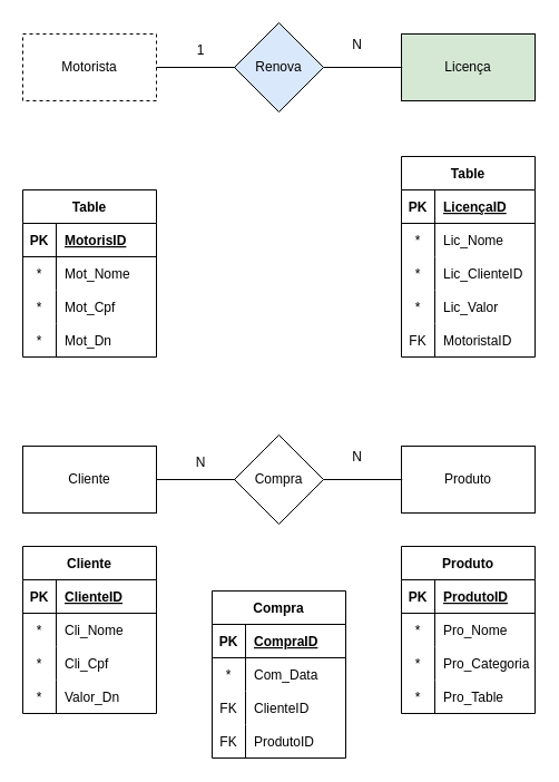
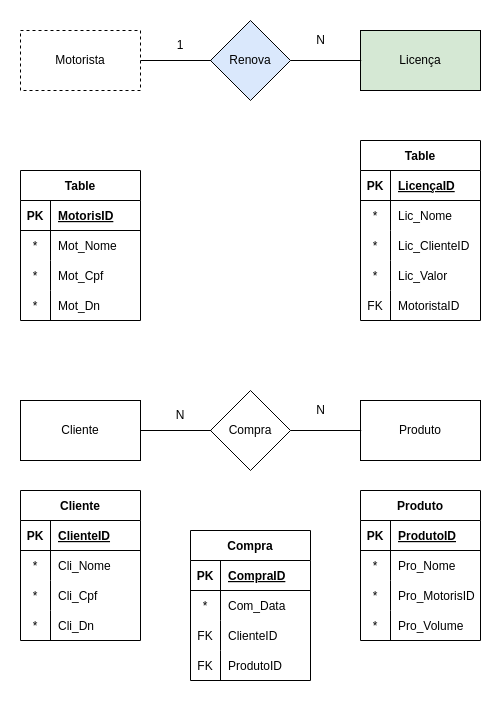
  <mxCell id="0" />
  <mxCell id="1" parent="0" />
  <mxCell id="2" value="Motorista" style="rounded=0;whiteSpace=wrap;html=1;dashed=1;" vertex="1" parent="1"><mxGeometry x="20" y="30" width="120" height="60" as="geometry" /></mxCell>
  <mxCell id="3" value="Renova" style="rhombus;whiteSpace=wrap;html=1;fillColor=#dae8fc;" vertex="1" parent="1"><mxGeometry x="210" y="20" width="80" height="80" as="geometry" /></mxCell>
  <mxCell id="4" value="Licença" style="rounded=0;whiteSpace=wrap;html=1;fillColor=#d5e8d4;" vertex="1" parent="1"><mxGeometry x="360" y="30" width="120" height="60" as="geometry" /></mxCell>
  <mxCell id="5" value="" style="endArrow=none;html=1;rounded=0;" edge="1" parent="1" source="3"><mxGeometry width="50" height="50" relative="1" as="geometry"><mxPoint x="290" y="110" as="sourcePoint" /><mxPoint x="360.711" y="60" as="targetPoint" /></mxGeometry></mxCell>
  <mxCell id="6" value="" style="endArrow=none;html=1;rounded=0;" edge="1" parent="1" source="2"><mxGeometry width="50" height="50" relative="1" as="geometry"><mxPoint x="140" y="110" as="sourcePoint" /><mxPoint x="210.711" y="60" as="targetPoint" /></mxGeometry></mxCell>
  <mxCell id="7" value="1" style="text;html=1;strokeColor=none;fillColor=none;align=center;verticalAlign=middle;whiteSpace=wrap;rounded=0;" vertex="1" parent="1"><mxGeometry x="150" y="30" width="60" height="30" as="geometry" /></mxCell>
  <mxCell id="8" value="N" style="text;html=1;align=center;verticalAlign=middle;resizable=0;points=[];autosize=1;strokeColor=none;fillColor=none;" vertex="1" parent="1"><mxGeometry x="305" y="25" width="30" height="30" as="geometry" /></mxCell>
  <mxCell id="9" value="Table" style="shape=table;startSize=30;container=1;collapsible=1;childLayout=tableLayout;fixedRows=1;rowLines=0;fontStyle=1;align=center;resizeLast=1;" vertex="1" parent="1"><mxGeometry x="360" y="140" width="120" height="180" as="geometry" /></mxCell>
  <mxCell id="10" value="" style="shape=tableRow;horizontal=0;startSize=0;swimlaneHead=0;swimlaneBody=0;fillColor=none;collapsible=0;dropTarget=0;points=[[0,0.5],[1,0.5]];portConstraint=eastwest;top=0;left=0;right=0;bottom=1;" vertex="1" parent="9"><mxGeometry y="30" width="120" height="30" as="geometry" /></mxCell>
  <mxCell id="11" value="PK" style="shape=partialRectangle;connectable=0;fillColor=none;top=0;left=0;bottom=0;right=0;fontStyle=1;overflow=hidden;" vertex="1" parent="10"><mxGeometry width="30" height="30" as="geometry"><mxRectangle width="30" height="30" as="alternateBounds" /></mxGeometry></mxCell>
  <mxCell id="12" value="LicençaID" style="shape=partialRectangle;connectable=0;fillColor=none;top=0;left=0;bottom=0;right=0;align=left;spacingLeft=6;fontStyle=5;overflow=hidden;" vertex="1" parent="10"><mxGeometry x="30" width="90" height="30" as="geometry"><mxRectangle width="90" height="30" as="alternateBounds" /></mxGeometry></mxCell>
  <mxCell id="13" value="" style="shape=tableRow;horizontal=0;startSize=0;swimlaneHead=0;swimlaneBody=0;fillColor=none;collapsible=0;dropTarget=0;points=[[0,0.5],[1,0.5]];portConstraint=eastwest;top=0;left=0;right=0;bottom=0;" vertex="1" parent="9"><mxGeometry y="60" width="120" height="30" as="geometry" /></mxCell>
  <mxCell id="14" value="*" style="shape=partialRectangle;connectable=0;fillColor=none;top=0;left=0;bottom=0;right=0;editable=1;overflow=hidden;" vertex="1" parent="13"><mxGeometry width="30" height="30" as="geometry"><mxRectangle width="30" height="30" as="alternateBounds" /></mxGeometry></mxCell>
  <mxCell id="15" value="Lic_Nome" style="shape=partialRectangle;connectable=0;fillColor=none;top=0;left=0;bottom=0;right=0;align=left;spacingLeft=6;overflow=hidden;" vertex="1" parent="13"><mxGeometry x="30" width="90" height="30" as="geometry"><mxRectangle width="90" height="30" as="alternateBounds" /></mxGeometry></mxCell>
  <mxCell id="16" value="" style="shape=tableRow;horizontal=0;startSize=0;swimlaneHead=0;swimlaneBody=0;fillColor=none;collapsible=0;dropTarget=0;points=[[0,0.5],[1,0.5]];portConstraint=eastwest;top=0;left=0;right=0;bottom=0;" vertex="1" parent="9"><mxGeometry y="90" width="120" height="30" as="geometry" /></mxCell>
  <mxCell id="17" value="*" style="shape=partialRectangle;connectable=0;fillColor=none;top=0;left=0;bottom=0;right=0;editable=1;overflow=hidden;" vertex="1" parent="16"><mxGeometry width="30" height="30" as="geometry"><mxRectangle width="30" height="30" as="alternateBounds" /></mxGeometry></mxCell>
  <mxCell id="18" value="Lic_ClienteID" style="shape=partialRectangle;connectable=0;fillColor=none;top=0;left=0;bottom=0;right=0;align=left;spacingLeft=6;overflow=hidden;" vertex="1" parent="16"><mxGeometry x="30" width="90" height="30" as="geometry"><mxRectangle width="90" height="30" as="alternateBounds" /></mxGeometry></mxCell>
  <mxCell id="19" value="" style="shape=tableRow;horizontal=0;startSize=0;swimlaneHead=0;swimlaneBody=0;fillColor=none;collapsible=0;dropTarget=0;points=[[0,0.5],[1,0.5]];portConstraint=eastwest;top=0;left=0;right=0;bottom=0;" vertex="1" parent="9"><mxGeometry y="120" width="120" height="30" as="geometry" /></mxCell>
  <mxCell id="20" value="*" style="shape=partialRectangle;connectable=0;fillColor=none;top=0;left=0;bottom=0;right=0;editable=1;overflow=hidden;" vertex="1" parent="19"><mxGeometry width="30" height="30" as="geometry"><mxRectangle width="30" height="30" as="alternateBounds" /></mxGeometry></mxCell>
  <mxCell id="21" value="Lic_Valor" style="shape=partialRectangle;connectable=0;fillColor=none;top=0;left=0;bottom=0;right=0;align=left;spacingLeft=6;overflow=hidden;" vertex="1" parent="19"><mxGeometry x="30" width="90" height="30" as="geometry"><mxRectangle width="90" height="30" as="alternateBounds" /></mxGeometry></mxCell>
  <mxCell id="22" value="" style="shape=tableRow;horizontal=0;startSize=0;swimlaneHead=0;swimlaneBody=0;fillColor=none;collapsible=0;dropTarget=0;points=[[0,0.5],[1,0.5]];portConstraint=eastwest;top=0;left=0;right=0;bottom=0;" vertex="1" parent="9"><mxGeometry y="150" width="120" height="30" as="geometry" /></mxCell>
  <mxCell id="23" value="FK" style="shape=partialRectangle;connectable=0;fillColor=none;top=0;left=0;bottom=0;right=0;editable=1;overflow=hidden;" vertex="1" parent="22"><mxGeometry width="30" height="30" as="geometry"><mxRectangle width="30" height="30" as="alternateBounds" /></mxGeometry></mxCell>
  <mxCell id="24" value="MotoristaID" style="shape=partialRectangle;connectable=0;fillColor=none;top=0;left=0;bottom=0;right=0;align=left;spacingLeft=6;overflow=hidden;" vertex="1" parent="22"><mxGeometry x="30" width="90" height="30" as="geometry"><mxRectangle width="90" height="30" as="alternateBounds" /></mxGeometry></mxCell>
  <mxCell id="25" value="Table" style="shape=table;startSize=30;container=1;collapsible=1;childLayout=tableLayout;fixedRows=1;rowLines=0;fontStyle=1;align=center;resizeLast=1;" vertex="1" parent="1"><mxGeometry x="20" y="170" width="120" height="150" as="geometry" /></mxCell>
  <mxCell id="26" value="" style="shape=tableRow;horizontal=0;startSize=0;swimlaneHead=0;swimlaneBody=0;fillColor=none;collapsible=0;dropTarget=0;points=[[0,0.5],[1,0.5]];portConstraint=eastwest;top=0;left=0;right=0;bottom=1;" vertex="1" parent="25"><mxGeometry y="30" width="120" height="30" as="geometry" /></mxCell>
  <mxCell id="27" value="PK" style="shape=partialRectangle;connectable=0;fillColor=none;top=0;left=0;bottom=0;right=0;fontStyle=1;overflow=hidden;" vertex="1" parent="26"><mxGeometry width="30" height="30" as="geometry"><mxRectangle width="30" height="30" as="alternateBounds" /></mxGeometry></mxCell>
  <mxCell id="28" value="MotorisID" style="shape=partialRectangle;connectable=0;fillColor=none;top=0;left=0;bottom=0;right=0;align=left;spacingLeft=6;fontStyle=5;overflow=hidden;" vertex="1" parent="26"><mxGeometry x="30" width="90" height="30" as="geometry"><mxRectangle width="90" height="30" as="alternateBounds" /></mxGeometry></mxCell>
  <mxCell id="29" value="" style="shape=tableRow;horizontal=0;startSize=0;swimlaneHead=0;swimlaneBody=0;fillColor=none;collapsible=0;dropTarget=0;points=[[0,0.5],[1,0.5]];portConstraint=eastwest;top=0;left=0;right=0;bottom=0;" vertex="1" parent="25"><mxGeometry y="60" width="120" height="30" as="geometry" /></mxCell>
  <mxCell id="30" value="*" style="shape=partialRectangle;connectable=0;fillColor=none;top=0;left=0;bottom=0;right=0;editable=1;overflow=hidden;" vertex="1" parent="29"><mxGeometry width="30" height="30" as="geometry"><mxRectangle width="30" height="30" as="alternateBounds" /></mxGeometry></mxCell>
  <mxCell id="31" value="Mot_Nome" style="shape=partialRectangle;connectable=0;fillColor=none;top=0;left=0;bottom=0;right=0;align=left;spacingLeft=6;overflow=hidden;" vertex="1" parent="29"><mxGeometry x="30" width="90" height="30" as="geometry"><mxRectangle width="90" height="30" as="alternateBounds" /></mxGeometry></mxCell>
  <mxCell id="32" value="" style="shape=tableRow;horizontal=0;startSize=0;swimlaneHead=0;swimlaneBody=0;fillColor=none;collapsible=0;dropTarget=0;points=[[0,0.5],[1,0.5]];portConstraint=eastwest;top=0;left=0;right=0;bottom=0;" vertex="1" parent="25"><mxGeometry y="90" width="120" height="30" as="geometry" /></mxCell>
  <mxCell id="33" value="*" style="shape=partialRectangle;connectable=0;fillColor=none;top=0;left=0;bottom=0;right=0;editable=1;overflow=hidden;" vertex="1" parent="32"><mxGeometry width="30" height="30" as="geometry"><mxRectangle width="30" height="30" as="alternateBounds" /></mxGeometry></mxCell>
  <mxCell id="34" value="Mot_Cpf" style="shape=partialRectangle;connectable=0;fillColor=none;top=0;left=0;bottom=0;right=0;align=left;spacingLeft=6;overflow=hidden;" vertex="1" parent="32"><mxGeometry x="30" width="90" height="30" as="geometry"><mxRectangle width="90" height="30" as="alternateBounds" /></mxGeometry></mxCell>
  <mxCell id="35" value="" style="shape=tableRow;horizontal=0;startSize=0;swimlaneHead=0;swimlaneBody=0;fillColor=none;collapsible=0;dropTarget=0;points=[[0,0.5],[1,0.5]];portConstraint=eastwest;top=0;left=0;right=0;bottom=0;" vertex="1" parent="25"><mxGeometry y="120" width="120" height="30" as="geometry" /></mxCell>
  <mxCell id="36" value="*" style="shape=partialRectangle;connectable=0;fillColor=none;top=0;left=0;bottom=0;right=0;editable=1;overflow=hidden;" vertex="1" parent="35"><mxGeometry width="30" height="30" as="geometry"><mxRectangle width="30" height="30" as="alternateBounds" /></mxGeometry></mxCell>
  <mxCell id="37" value="Mot_Dn" style="shape=partialRectangle;connectable=0;fillColor=none;top=0;left=0;bottom=0;right=0;align=left;spacingLeft=6;overflow=hidden;" vertex="1" parent="35"><mxGeometry x="30" width="90" height="30" as="geometry"><mxRectangle width="90" height="30" as="alternateBounds" /></mxGeometry></mxCell>
  <mxCell id="38" value="Cliente" style="rounded=0;whiteSpace=wrap;html=1;" vertex="1" parent="1"><mxGeometry x="20" y="400" width="120" height="60" as="geometry" /></mxCell>
  <mxCell id="39" value="Compra" style="rhombus;whiteSpace=wrap;html=1;" vertex="1" parent="1"><mxGeometry x="210" y="390" width="80" height="80" as="geometry" /></mxCell>
  <mxCell id="40" value="Produto" style="rounded=0;whiteSpace=wrap;html=1;" vertex="1" parent="1"><mxGeometry x="360" y="400" width="120" height="60" as="geometry" /></mxCell>
  <mxCell id="41" value="" style="endArrow=none;html=1;rounded=0;" edge="1" parent="1" source="39"><mxGeometry width="50" height="50" relative="1" as="geometry"><mxPoint x="290" y="480" as="sourcePoint" /><mxPoint x="360.711" y="430" as="targetPoint" /></mxGeometry></mxCell>
  <mxCell id="42" value="" style="endArrow=none;html=1;rounded=0;" edge="1" parent="1" source="38"><mxGeometry width="50" height="50" relative="1" as="geometry"><mxPoint x="140" y="480" as="sourcePoint" /><mxPoint x="210.711" y="430" as="targetPoint" /></mxGeometry></mxCell>
  <mxCell id="43" value="N" style="text;html=1;strokeColor=none;fillColor=none;align=center;verticalAlign=middle;whiteSpace=wrap;rounded=0;" vertex="1" parent="1"><mxGeometry x="150" y="400" width="60" height="30" as="geometry" /></mxCell>
  <mxCell id="44" value="N" style="text;html=1;align=center;verticalAlign=middle;resizable=0;points=[];autosize=1;strokeColor=none;fillColor=none;" vertex="1" parent="1"><mxGeometry x="305" y="395" width="30" height="30" as="geometry" /></mxCell>
  <mxCell id="45" value="Cliente" style="shape=table;startSize=30;container=1;collapsible=1;childLayout=tableLayout;fixedRows=1;rowLines=0;fontStyle=1;align=center;resizeLast=1;" vertex="1" parent="1"><mxGeometry x="20" y="490" width="120" height="150" as="geometry" /></mxCell>
  <mxCell id="46" value="" style="shape=tableRow;horizontal=0;startSize=0;swimlaneHead=0;swimlaneBody=0;fillColor=none;collapsible=0;dropTarget=0;points=[[0,0.5],[1,0.5]];portConstraint=eastwest;top=0;left=0;right=0;bottom=1;" vertex="1" parent="45"><mxGeometry y="30" width="120" height="30" as="geometry" /></mxCell>
  <mxCell id="47" value="PK" style="shape=partialRectangle;connectable=0;fillColor=none;top=0;left=0;bottom=0;right=0;fontStyle=1;overflow=hidden;" vertex="1" parent="46"><mxGeometry width="30" height="30" as="geometry"><mxRectangle width="30" height="30" as="alternateBounds" /></mxGeometry></mxCell>
  <mxCell id="48" value="ClienteID" style="shape=partialRectangle;connectable=0;fillColor=none;top=0;left=0;bottom=0;right=0;align=left;spacingLeft=6;fontStyle=5;overflow=hidden;" vertex="1" parent="46"><mxGeometry x="30" width="90" height="30" as="geometry"><mxRectangle width="90" height="30" as="alternateBounds" /></mxGeometry></mxCell>
  <mxCell id="49" value="" style="shape=tableRow;horizontal=0;startSize=0;swimlaneHead=0;swimlaneBody=0;fillColor=none;collapsible=0;dropTarget=0;points=[[0,0.5],[1,0.5]];portConstraint=eastwest;top=0;left=0;right=0;bottom=0;" vertex="1" parent="45"><mxGeometry y="60" width="120" height="30" as="geometry" /></mxCell>
  <mxCell id="50" value="*" style="shape=partialRectangle;connectable=0;fillColor=none;top=0;left=0;bottom=0;right=0;editable=1;overflow=hidden;" vertex="1" parent="49"><mxGeometry width="30" height="30" as="geometry"><mxRectangle width="30" height="30" as="alternateBounds" /></mxGeometry></mxCell>
  <mxCell id="51" value="Cli_Nome" style="shape=partialRectangle;connectable=0;fillColor=none;top=0;left=0;bottom=0;right=0;align=left;spacingLeft=6;overflow=hidden;" vertex="1" parent="49"><mxGeometry x="30" width="90" height="30" as="geometry"><mxRectangle width="90" height="30" as="alternateBounds" /></mxGeometry></mxCell>
  <mxCell id="52" value="" style="shape=tableRow;horizontal=0;startSize=0;swimlaneHead=0;swimlaneBody=0;fillColor=none;collapsible=0;dropTarget=0;points=[[0,0.5],[1,0.5]];portConstraint=eastwest;top=0;left=0;right=0;bottom=0;" vertex="1" parent="45"><mxGeometry y="90" width="120" height="30" as="geometry" /></mxCell>
  <mxCell id="53" value="*" style="shape=partialRectangle;connectable=0;fillColor=none;top=0;left=0;bottom=0;right=0;editable=1;overflow=hidden;" vertex="1" parent="52"><mxGeometry width="30" height="30" as="geometry"><mxRectangle width="30" height="30" as="alternateBounds" /></mxGeometry></mxCell>
  <mxCell id="54" value="Cli_Cpf" style="shape=partialRectangle;connectable=0;fillColor=none;top=0;left=0;bottom=0;right=0;align=left;spacingLeft=6;overflow=hidden;" vertex="1" parent="52"><mxGeometry x="30" width="90" height="30" as="geometry"><mxRectangle width="90" height="30" as="alternateBounds" /></mxGeometry></mxCell>
  <mxCell id="55" value="" style="shape=tableRow;horizontal=0;startSize=0;swimlaneHead=0;swimlaneBody=0;fillColor=none;collapsible=0;dropTarget=0;points=[[0,0.5],[1,0.5]];portConstraint=eastwest;top=0;left=0;right=0;bottom=0;" vertex="1" parent="45"><mxGeometry y="120" width="120" height="30" as="geometry" /></mxCell>
  <mxCell id="56" value="*" style="shape=partialRectangle;connectable=0;fillColor=none;top=0;left=0;bottom=0;right=0;editable=1;overflow=hidden;" vertex="1" parent="55"><mxGeometry width="30" height="30" as="geometry"><mxRectangle width="30" height="30" as="alternateBounds" /></mxGeometry></mxCell>
- <mxCell id="57" value="Valor_Dn" style="shape=partialRectangle;connectable=0;fillColor=none;top=0;left=0;bottom=0;right=0;align=left;spacingLeft=6;overflow=hidden;" vertex="1" parent="55"><mxGeometry x="30" width="90" height="30" as="geometry"><mxRectangle width="90" height="30" as="alternateBounds" /></mxGeometry></mxCell>
+ <mxCell id="57" value="Cli_Dn" style="shape=partialRectangle;connectable=0;fillColor=none;top=0;left=0;bottom=0;right=0;align=left;spacingLeft=6;overflow=hidden;" vertex="1" parent="55"><mxGeometry x="30" width="90" height="30" as="geometry"><mxRectangle width="90" height="30" as="alternateBounds" /></mxGeometry></mxCell>
  <mxCell id="58" value="Produto" style="shape=table;startSize=30;container=1;collapsible=1;childLayout=tableLayout;fixedRows=1;rowLines=0;fontStyle=1;align=center;resizeLast=1;" vertex="1" parent="1"><mxGeometry x="360" y="490" width="120" height="150" as="geometry" /></mxCell>
  <mxCell id="59" value="" style="shape=tableRow;horizontal=0;startSize=0;swimlaneHead=0;swimlaneBody=0;fillColor=none;collapsible=0;dropTarget=0;points=[[0,0.5],[1,0.5]];portConstraint=eastwest;top=0;left=0;right=0;bottom=1;" vertex="1" parent="58"><mxGeometry y="30" width="120" height="30" as="geometry" /></mxCell>
  <mxCell id="60" value="PK" style="shape=partialRectangle;connectable=0;fillColor=none;top=0;left=0;bottom=0;right=0;fontStyle=1;overflow=hidden;" vertex="1" parent="59"><mxGeometry width="30" height="30" as="geometry"><mxRectangle width="30" height="30" as="alternateBounds" /></mxGeometry></mxCell>
  <mxCell id="61" value="ProdutoID" style="shape=partialRectangle;connectable=0;fillColor=none;top=0;left=0;bottom=0;right=0;align=left;spacingLeft=6;fontStyle=5;overflow=hidden;" vertex="1" parent="59"><mxGeometry x="30" width="90" height="30" as="geometry"><mxRectangle width="90" height="30" as="alternateBounds" /></mxGeometry></mxCell>
  <mxCell id="62" value="" style="shape=tableRow;horizontal=0;startSize=0;swimlaneHead=0;swimlaneBody=0;fillColor=none;collapsible=0;dropTarget=0;points=[[0,0.5],[1,0.5]];portConstraint=eastwest;top=0;left=0;right=0;bottom=0;" vertex="1" parent="58"><mxGeometry y="60" width="120" height="30" as="geometry" /></mxCell>
  <mxCell id="63" value="*" style="shape=partialRectangle;connectable=0;fillColor=none;top=0;left=0;bottom=0;right=0;editable=1;overflow=hidden;" vertex="1" parent="62"><mxGeometry width="30" height="30" as="geometry"><mxRectangle width="30" height="30" as="alternateBounds" /></mxGeometry></mxCell>
  <mxCell id="64" value="Pro_Nome" style="shape=partialRectangle;connectable=0;fillColor=none;top=0;left=0;bottom=0;right=0;align=left;spacingLeft=6;overflow=hidden;" vertex="1" parent="62"><mxGeometry x="30" width="90" height="30" as="geometry"><mxRectangle width="90" height="30" as="alternateBounds" /></mxGeometry></mxCell>
  <mxCell id="65" value="" style="shape=tableRow;horizontal=0;startSize=0;swimlaneHead=0;swimlaneBody=0;fillColor=none;collapsible=0;dropTarget=0;points=[[0,0.5],[1,0.5]];portConstraint=eastwest;top=0;left=0;right=0;bottom=0;" vertex="1" parent="58"><mxGeometry y="90" width="120" height="30" as="geometry" /></mxCell>
  <mxCell id="66" value="*" style="shape=partialRectangle;connectable=0;fillColor=none;top=0;left=0;bottom=0;right=0;editable=1;overflow=hidden;" vertex="1" parent="65"><mxGeometry width="30" height="30" as="geometry"><mxRectangle width="30" height="30" as="alternateBounds" /></mxGeometry></mxCell>
- <mxCell id="67" value="Pro_Categoria" style="shape=partialRectangle;connectable=0;fillColor=none;top=0;left=0;bottom=0;right=0;align=left;spacingLeft=6;overflow=hidden;" vertex="1" parent="65"><mxGeometry x="30" width="90" height="30" as="geometry"><mxRectangle width="90" height="30" as="alternateBounds" /></mxGeometry></mxCell>
+ <mxCell id="67" value="Pro_MotorisID" style="shape=partialRectangle;connectable=0;fillColor=none;top=0;left=0;bottom=0;right=0;align=left;spacingLeft=6;overflow=hidden;" vertex="1" parent="65"><mxGeometry x="30" width="90" height="30" as="geometry"><mxRectangle width="90" height="30" as="alternateBounds" /></mxGeometry></mxCell>
  <mxCell id="68" value="" style="shape=tableRow;horizontal=0;startSize=0;swimlaneHead=0;swimlaneBody=0;fillColor=none;collapsible=0;dropTarget=0;points=[[0,0.5],[1,0.5]];portConstraint=eastwest;top=0;left=0;right=0;bottom=0;" vertex="1" parent="58"><mxGeometry y="120" width="120" height="30" as="geometry" /></mxCell>
  <mxCell id="69" value="*" style="shape=partialRectangle;connectable=0;fillColor=none;top=0;left=0;bottom=0;right=0;editable=1;overflow=hidden;" vertex="1" parent="68"><mxGeometry width="30" height="30" as="geometry"><mxRectangle width="30" height="30" as="alternateBounds" /></mxGeometry></mxCell>
- <mxCell id="70" value="Pro_Table" style="shape=partialRectangle;connectable=0;fillColor=none;top=0;left=0;bottom=0;right=0;align=left;spacingLeft=6;overflow=hidden;" vertex="1" parent="68"><mxGeometry x="30" width="90" height="30" as="geometry"><mxRectangle width="90" height="30" as="alternateBounds" /></mxGeometry></mxCell>
+ <mxCell id="70" value="Pro_Volume" style="shape=partialRectangle;connectable=0;fillColor=none;top=0;left=0;bottom=0;right=0;align=left;spacingLeft=6;overflow=hidden;" vertex="1" parent="68"><mxGeometry x="30" width="90" height="30" as="geometry"><mxRectangle width="90" height="30" as="alternateBounds" /></mxGeometry></mxCell>
  <mxCell id="71" value="Compra" style="shape=table;startSize=30;container=1;collapsible=1;childLayout=tableLayout;fixedRows=1;rowLines=0;fontStyle=1;align=center;resizeLast=1;" vertex="1" parent="1"><mxGeometry x="190" y="530" width="120" height="150" as="geometry" /></mxCell>
  <mxCell id="72" value="" style="shape=tableRow;horizontal=0;startSize=0;swimlaneHead=0;swimlaneBody=0;fillColor=none;collapsible=0;dropTarget=0;points=[[0,0.5],[1,0.5]];portConstraint=eastwest;top=0;left=0;right=0;bottom=1;" vertex="1" parent="71"><mxGeometry y="30" width="120" height="30" as="geometry" /></mxCell>
  <mxCell id="73" value="PK" style="shape=partialRectangle;connectable=0;fillColor=none;top=0;left=0;bottom=0;right=0;fontStyle=1;overflow=hidden;" vertex="1" parent="72"><mxGeometry width="30" height="30" as="geometry"><mxRectangle width="30" height="30" as="alternateBounds" /></mxGeometry></mxCell>
  <mxCell id="74" value="CompraID" style="shape=partialRectangle;connectable=0;fillColor=none;top=0;left=0;bottom=0;right=0;align=left;spacingLeft=6;fontStyle=5;overflow=hidden;" vertex="1" parent="72"><mxGeometry x="30" width="90" height="30" as="geometry"><mxRectangle width="90" height="30" as="alternateBounds" /></mxGeometry></mxCell>
  <mxCell id="75" value="" style="shape=tableRow;horizontal=0;startSize=0;swimlaneHead=0;swimlaneBody=0;fillColor=none;collapsible=0;dropTarget=0;points=[[0,0.5],[1,0.5]];portConstraint=eastwest;top=0;left=0;right=0;bottom=0;" vertex="1" parent="71"><mxGeometry y="60" width="120" height="30" as="geometry" /></mxCell>
  <mxCell id="76" value="*" style="shape=partialRectangle;connectable=0;fillColor=none;top=0;left=0;bottom=0;right=0;editable=1;overflow=hidden;" vertex="1" parent="75"><mxGeometry width="30" height="30" as="geometry"><mxRectangle width="30" height="30" as="alternateBounds" /></mxGeometry></mxCell>
  <mxCell id="77" value="Com_Data" style="shape=partialRectangle;connectable=0;fillColor=none;top=0;left=0;bottom=0;right=0;align=left;spacingLeft=6;overflow=hidden;" vertex="1" parent="75"><mxGeometry x="30" width="90" height="30" as="geometry"><mxRectangle width="90" height="30" as="alternateBounds" /></mxGeometry></mxCell>
  <mxCell id="78" value="" style="shape=tableRow;horizontal=0;startSize=0;swimlaneHead=0;swimlaneBody=0;fillColor=none;collapsible=0;dropTarget=0;points=[[0,0.5],[1,0.5]];portConstraint=eastwest;top=0;left=0;right=0;bottom=0;" vertex="1" parent="71"><mxGeometry y="90" width="120" height="30" as="geometry" /></mxCell>
  <mxCell id="79" value="FK" style="shape=partialRectangle;connectable=0;fillColor=none;top=0;left=0;bottom=0;right=0;editable=1;overflow=hidden;" vertex="1" parent="78"><mxGeometry width="30" height="30" as="geometry"><mxRectangle width="30" height="30" as="alternateBounds" /></mxGeometry></mxCell>
  <mxCell id="80" value="ClienteID" style="shape=partialRectangle;connectable=0;fillColor=none;top=0;left=0;bottom=0;right=0;align=left;spacingLeft=6;overflow=hidden;" vertex="1" parent="78"><mxGeometry x="30" width="90" height="30" as="geometry"><mxRectangle width="90" height="30" as="alternateBounds" /></mxGeometry></mxCell>
  <mxCell id="81" value="" style="shape=tableRow;horizontal=0;startSize=0;swimlaneHead=0;swimlaneBody=0;fillColor=none;collapsible=0;dropTarget=0;points=[[0,0.5],[1,0.5]];portConstraint=eastwest;top=0;left=0;right=0;bottom=0;" vertex="1" parent="71"><mxGeometry y="120" width="120" height="30" as="geometry" /></mxCell>
  <mxCell id="82" value="FK" style="shape=partialRectangle;connectable=0;fillColor=none;top=0;left=0;bottom=0;right=0;editable=1;overflow=hidden;" vertex="1" parent="81"><mxGeometry width="30" height="30" as="geometry"><mxRectangle width="30" height="30" as="alternateBounds" /></mxGeometry></mxCell>
  <mxCell id="83" value="ProdutoID" style="shape=partialRectangle;connectable=0;fillColor=none;top=0;left=0;bottom=0;right=0;align=left;spacingLeft=6;overflow=hidden;" vertex="1" parent="81"><mxGeometry x="30" width="90" height="30" as="geometry"><mxRectangle width="90" height="30" as="alternateBounds" /></mxGeometry></mxCell>
